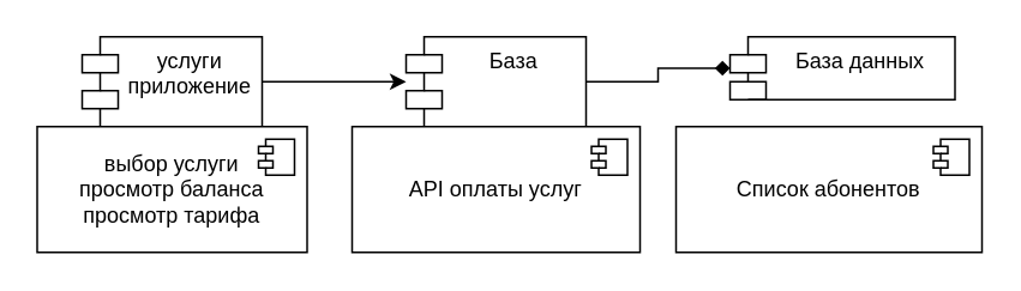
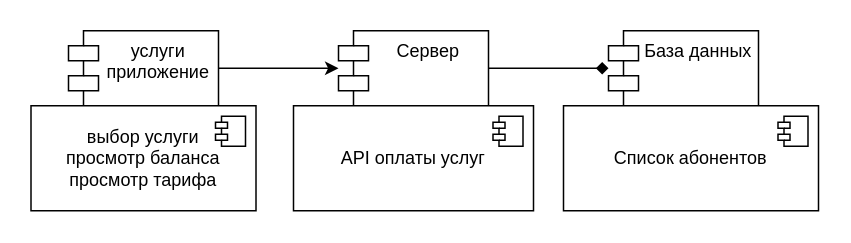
  <mxCell id="0" />
  <mxCell id="1" parent="0" />
  <mxCell id="2" value="" style="edgeStyle=orthogonalEdgeStyle;rounded=0;orthogonalLoop=1;jettySize=auto;html=1;" edge="1" parent="1" source="3" target="7"><mxGeometry relative="1" as="geometry" /></mxCell>
  <mxCell id="3" value="услуги приложение" style="shape=module;align=left;spacingLeft=20;align=center;verticalAlign=top;whiteSpace=wrap;html=1;" vertex="1" parent="1"><mxGeometry x="45" y="20" width="100" height="50" as="geometry" /></mxCell>
  <mxCell id="4" value="выбор услуги&lt;br&gt;&lt;div&gt;просмотр баланса&lt;/div&gt;&lt;div&gt;просмотр тарифа&lt;/div&gt;" style="html=1;dropTarget=0;whiteSpace=wrap;" vertex="1" parent="1"><mxGeometry x="20" y="70" width="150" height="70" as="geometry" /></mxCell>
  <mxCell id="5" value="" style="shape=module;jettyWidth=8;jettyHeight=4;" vertex="1" parent="4"><mxGeometry x="1" width="20" height="20" relative="1" as="geometry"><mxPoint x="-27" y="7" as="offset" /></mxGeometry></mxCell>
  <mxCell id="6" value="" style="edgeStyle=orthogonalEdgeStyle;rounded=0;orthogonalLoop=1;jettySize=auto;html=1;endArrow=diamond;" edge="1" parent="1" source="7" target="10"><mxGeometry relative="1" as="geometry" /></mxCell>
- <mxCell id="7" value="База" style="shape=module;align=left;spacingLeft=20;align=center;verticalAlign=top;whiteSpace=wrap;html=1;" vertex="1" parent="1"><mxGeometry x="225" y="20" width="100" height="50" as="geometry" /></mxCell>
+ <mxCell id="7" value="Сервер" style="shape=module;align=left;spacingLeft=20;align=center;verticalAlign=top;whiteSpace=wrap;html=1;" vertex="1" parent="1"><mxGeometry x="225" y="20" width="100" height="50" as="geometry" /></mxCell>
  <mxCell id="8" value="API оплаты услуг" style="html=1;dropTarget=0;whiteSpace=wrap;" vertex="1" parent="1"><mxGeometry x="195" y="70" width="160" height="70" as="geometry" /></mxCell>
  <mxCell id="9" value="" style="shape=module;jettyWidth=8;jettyHeight=4;" vertex="1" parent="8"><mxGeometry x="1" width="20" height="20" relative="1" as="geometry"><mxPoint x="-27" y="7" as="offset" /></mxGeometry></mxCell>
- <mxCell id="10" value="База данных" style="shape=module;align=left;spacingLeft=20;align=center;verticalAlign=top;whiteSpace=wrap;html=1;" vertex="1" parent="1"><mxGeometry x="405" y="20" width="125" height="35" as="geometry" /></mxCell>
+ <mxCell id="10" value="База данных" style="shape=module;align=left;spacingLeft=20;align=center;verticalAlign=top;whiteSpace=wrap;html=1;" vertex="1" parent="1"><mxGeometry x="405" y="20" width="100" height="50" as="geometry" /></mxCell>
  <mxCell id="11" value="Список абонентов" style="html=1;dropTarget=0;whiteSpace=wrap;" vertex="1" parent="1"><mxGeometry x="375" y="70" width="170" height="70" as="geometry" /></mxCell>
  <mxCell id="12" value="" style="shape=module;jettyWidth=8;jettyHeight=4;" vertex="1" parent="11"><mxGeometry x="1" width="20" height="20" relative="1" as="geometry"><mxPoint x="-27" y="7" as="offset" /></mxGeometry></mxCell>
